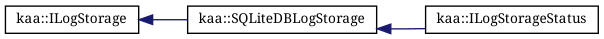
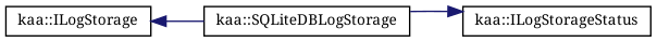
  digraph {
    fontname="Noto Serif"
    rankdir=LR
    node [color=black fontname="Noto Serif" fontsize=10 shape=record]
    edge [color=midnightblue dir=back fontname="Noto Serif" fontsize=10 labelfontname=FreeSans labelfontsize=10 style=solid]
    n1 [height=0.2 label="kaa::ILogStorage" width=0.4]
    n2 [height=0.2 label="kaa::SQLiteDBLogStorage" width=0.4]
    n3 [height=0.2 label="kaa::ILogStorageStatus" width=0.4]
    n1 -> n2
-   n2 -> n3
+   n3 -> n2
  }
